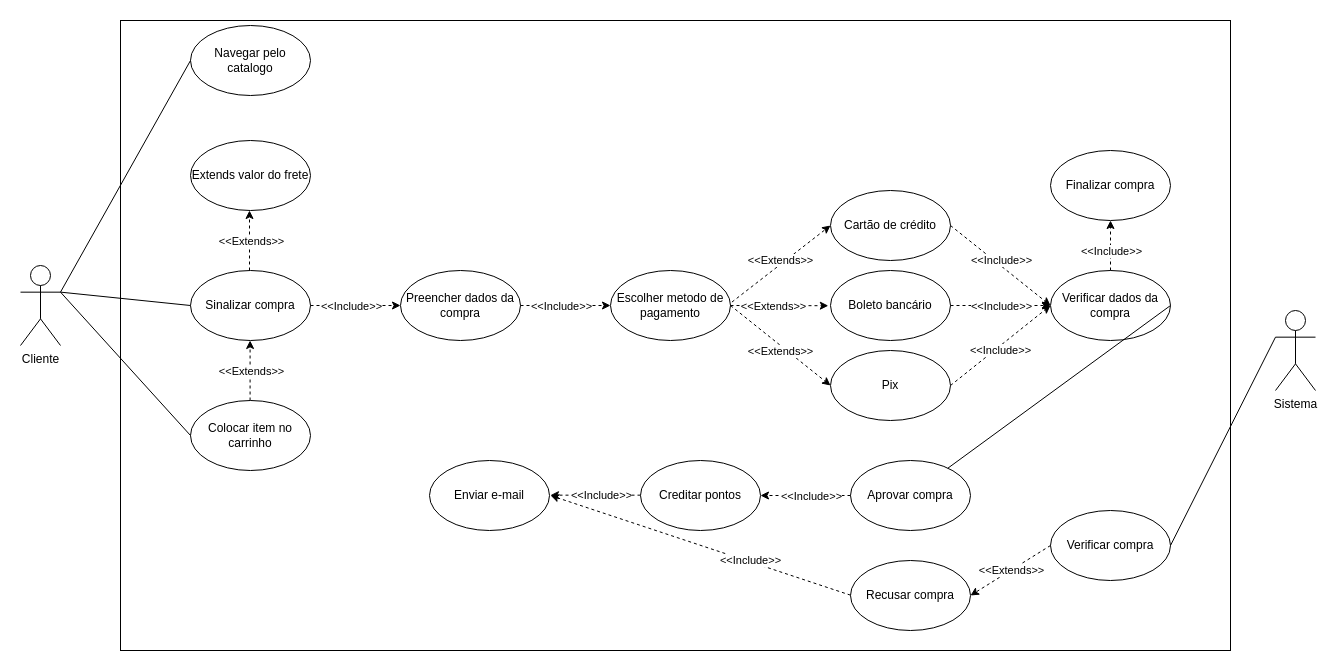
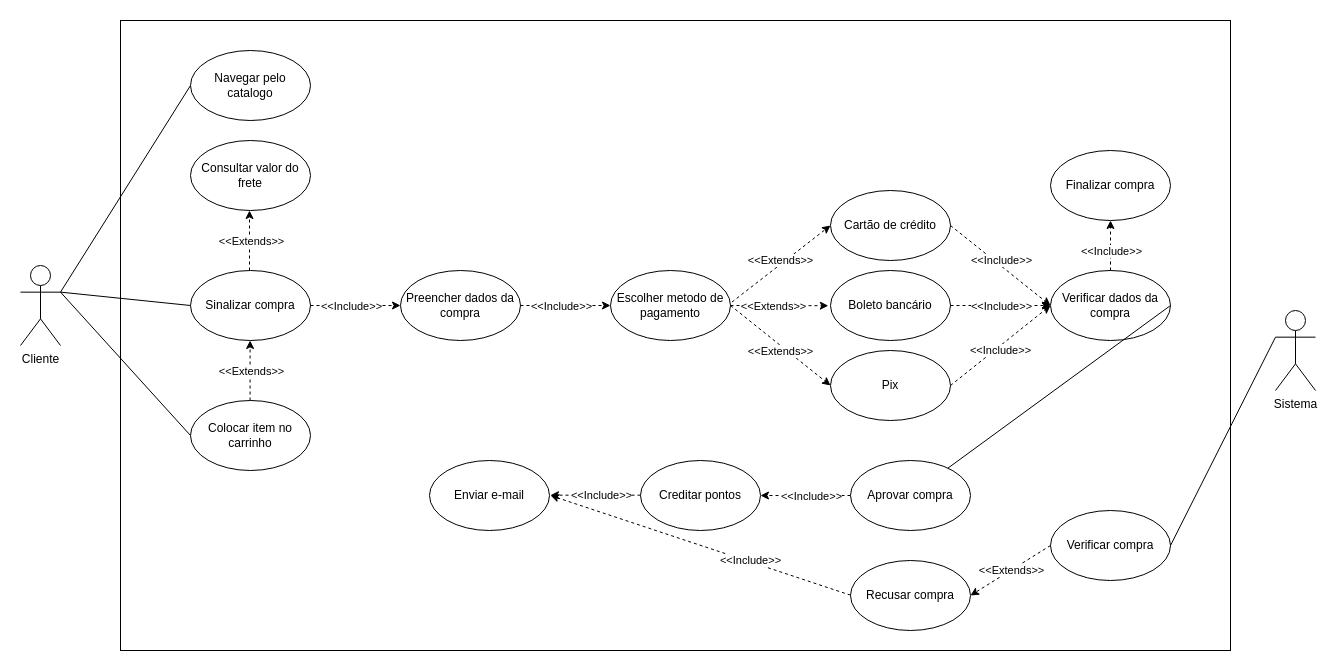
  <mxCell id="0" />
  <mxCell id="1" parent="0" />
  <mxCell id="2" value="Cliente" style="shape=umlActor;verticalLabelPosition=bottom;verticalAlign=top;html=1;outlineConnect=0;" vertex="1" parent="1"><mxGeometry x="20" y="265" width="40" height="80" as="geometry" /></mxCell>
  <mxCell id="3" style="edgeStyle=orthogonalEdgeStyle;rounded=0;orthogonalLoop=1;jettySize=auto;html=1;exitX=0;exitY=0.333;exitDx=0;exitDy=0;exitPerimeter=0;" edge="1" parent="1" source="4"><mxGeometry relative="1" as="geometry"><mxPoint x="1275" y="337" as="targetPoint" /></mxGeometry></mxCell>
  <mxCell id="4" value="Sistema" style="shape=umlActor;verticalLabelPosition=bottom;verticalAlign=top;html=1;outlineConnect=0;" vertex="1" parent="1"><mxGeometry x="1275" y="310" width="40" height="80" as="geometry" /></mxCell>
- <mxCell id="5" value="Navegar pelo catalogo" style="ellipse;whiteSpace=wrap;html=1;" vertex="1" parent="1"><mxGeometry x="190" y="25" width="120" height="70" as="geometry" /></mxCell>
+ <mxCell id="5" value="Navegar pelo catalogo" style="ellipse;whiteSpace=wrap;html=1;" vertex="1" parent="1"><mxGeometry x="190" y="50" width="120" height="70" as="geometry" /></mxCell>
  <mxCell id="6" value="Colocar item no carrinho" style="ellipse;whiteSpace=wrap;html=1;" vertex="1" parent="1"><mxGeometry x="190" y="400" width="120" height="70" as="geometry" /></mxCell>
- <mxCell id="7" value="Extends valor do frete" style="ellipse;whiteSpace=wrap;html=1;" vertex="1" parent="1"><mxGeometry x="190" y="140" width="120" height="70" as="geometry" /></mxCell>
+ <mxCell id="7" value="Consultar valor do frete" style="ellipse;whiteSpace=wrap;html=1;" vertex="1" parent="1"><mxGeometry x="190" y="140" width="120" height="70" as="geometry" /></mxCell>
  <mxCell id="8" value="Sinalizar compra" style="ellipse;whiteSpace=wrap;html=1;" vertex="1" parent="1"><mxGeometry x="190" y="270" width="120" height="70" as="geometry" /></mxCell>
  <mxCell id="9" value="" style="endArrow=classic;html=1;entryX=0.5;entryY=1;entryDx=0;entryDy=0;dashed=1;" edge="1" parent="1"><mxGeometry width="50" height="50" relative="1" as="geometry"><mxPoint x="249" y="270" as="sourcePoint" /><mxPoint x="249" y="210" as="targetPoint" /></mxGeometry></mxCell>
  <mxCell id="10" value="&amp;lt;&amp;lt;Extends&amp;gt;&amp;gt;" style="edgeLabel;html=1;align=center;verticalAlign=middle;resizable=0;points=[];" vertex="1" connectable="0" parent="9"><mxGeometry x="-0.527" y="-2" relative="1" as="geometry"><mxPoint x="-1" y="-16" as="offset" /></mxGeometry></mxCell>
  <mxCell id="11" value="Preencher dados da compra" style="ellipse;whiteSpace=wrap;html=1;" vertex="1" parent="1"><mxGeometry x="400" y="270" width="120" height="70" as="geometry" /></mxCell>
  <mxCell id="12" value="" style="endArrow=classic;html=1;exitX=1;exitY=0.5;exitDx=0;exitDy=0;entryX=0;entryY=0.5;entryDx=0;entryDy=0;dashed=1;" edge="1" parent="1" source="8" target="11"><mxGeometry width="50" height="50" relative="1" as="geometry"><mxPoint x="330" y="350" as="sourcePoint" /><mxPoint x="380" y="300" as="targetPoint" /></mxGeometry></mxCell>
  <mxCell id="13" value="&amp;lt;&amp;lt;Include&amp;gt;&amp;gt;" style="edgeLabel;html=1;align=center;verticalAlign=middle;resizable=0;points=[];" vertex="1" connectable="0" parent="12"><mxGeometry x="0.157" relative="1" as="geometry"><mxPoint x="-12" as="offset" /></mxGeometry></mxCell>
  <mxCell id="14" value="Escolher metodo de pagamento" style="ellipse;whiteSpace=wrap;html=1;" vertex="1" parent="1"><mxGeometry x="610" y="270" width="120" height="70" as="geometry" /></mxCell>
  <mxCell id="15" value="" style="endArrow=classic;html=1;exitX=1;exitY=0.5;exitDx=0;exitDy=0;entryX=0;entryY=0.5;entryDx=0;entryDy=0;dashed=1;" edge="1" parent="1" target="14"><mxGeometry width="50" height="50" relative="1" as="geometry"><mxPoint x="520" y="305" as="sourcePoint" /><mxPoint x="590" y="300" as="targetPoint" /></mxGeometry></mxCell>
  <mxCell id="16" value="&amp;lt;&amp;lt;Include&amp;gt;&amp;gt;" style="edgeLabel;html=1;align=center;verticalAlign=middle;resizable=0;points=[];" vertex="1" connectable="0" parent="15"><mxGeometry x="0.157" relative="1" as="geometry"><mxPoint x="-12" as="offset" /></mxGeometry></mxCell>
  <mxCell id="17" value="Cartão de crédito" style="ellipse;whiteSpace=wrap;html=1;" vertex="1" parent="1"><mxGeometry x="830" y="190" width="120" height="70" as="geometry" /></mxCell>
  <mxCell id="18" value="Boleto bancário" style="ellipse;whiteSpace=wrap;html=1;" vertex="1" parent="1"><mxGeometry x="830" y="270" width="120" height="70" as="geometry" /></mxCell>
  <mxCell id="19" value="Pix" style="ellipse;whiteSpace=wrap;html=1;" vertex="1" parent="1"><mxGeometry x="830" y="350" width="120" height="70" as="geometry" /></mxCell>
  <mxCell id="20" value="" style="endArrow=classic;html=1;dashed=1;exitX=1.012;exitY=0.451;exitDx=0;exitDy=0;entryX=0;entryY=0.5;entryDx=0;entryDy=0;exitPerimeter=0;" edge="1" parent="1" source="14" target="17"><mxGeometry width="50" height="50" relative="1" as="geometry"><mxPoint x="740" y="284" as="sourcePoint" /><mxPoint x="790" y="234" as="targetPoint" /></mxGeometry></mxCell>
  <mxCell id="21" value="&amp;lt;&amp;lt;Extends&amp;gt;&amp;gt;" style="edgeLabel;html=1;align=center;verticalAlign=middle;resizable=0;points=[];" vertex="1" connectable="0" parent="20"><mxGeometry x="-0.239" y="1" relative="1" as="geometry"><mxPoint x="12" y="-12" as="offset" /></mxGeometry></mxCell>
  <mxCell id="22" value="" style="endArrow=classic;html=1;dashed=1;exitX=1;exitY=0.5;exitDx=0;exitDy=0;entryX=-0.018;entryY=0.503;entryDx=0;entryDy=0;entryPerimeter=0;" edge="1" parent="1" source="14" target="18"><mxGeometry width="50" height="50" relative="1" as="geometry"><mxPoint x="730" y="330" as="sourcePoint" /><mxPoint x="780" y="280" as="targetPoint" /></mxGeometry></mxCell>
  <mxCell id="23" value="&amp;lt;&amp;lt;Extends&amp;gt;&amp;gt;" style="edgeLabel;html=1;align=center;verticalAlign=middle;resizable=0;points=[];" vertex="1" connectable="0" parent="22"><mxGeometry x="-0.133" y="1" relative="1" as="geometry"><mxPoint y="1" as="offset" /></mxGeometry></mxCell>
  <mxCell id="24" value="" style="endArrow=classic;html=1;dashed=1;entryX=0;entryY=0.5;entryDx=0;entryDy=0;exitX=1;exitY=0.5;exitDx=0;exitDy=0;" edge="1" parent="1" source="14" target="19"><mxGeometry width="50" height="50" relative="1" as="geometry"><mxPoint x="710" y="410" as="sourcePoint" /><mxPoint x="760" y="360" as="targetPoint" /></mxGeometry></mxCell>
  <mxCell id="25" value="&amp;lt;&amp;lt;Extends&amp;gt;&amp;gt;" style="edgeLabel;html=1;align=center;verticalAlign=middle;resizable=0;points=[];" vertex="1" connectable="0" parent="24"><mxGeometry x="-0.135" y="-1" relative="1" as="geometry"><mxPoint x="7" y="10" as="offset" /></mxGeometry></mxCell>
  <mxCell id="26" value="Verificar dados da compra" style="ellipse;whiteSpace=wrap;html=1;" vertex="1" parent="1"><mxGeometry x="1050" y="270" width="120" height="70" as="geometry" /></mxCell>
  <mxCell id="27" value="" style="endArrow=classic;html=1;entryX=0;entryY=0.5;entryDx=0;entryDy=0;exitX=1;exitY=0.5;exitDx=0;exitDy=0;dashed=1;" edge="1" parent="1" source="17" target="26"><mxGeometry width="50" height="50" relative="1" as="geometry"><mxPoint x="960" y="290" as="sourcePoint" /><mxPoint x="1010" y="240" as="targetPoint" /></mxGeometry></mxCell>
  <mxCell id="28" value="&amp;lt;&amp;lt;Include&amp;gt;&amp;gt;" style="edgeLabel;html=1;align=center;verticalAlign=middle;resizable=0;points=[];" vertex="1" connectable="0" parent="27"><mxGeometry x="-0.583" y="-1" relative="1" as="geometry"><mxPoint x="30" y="17" as="offset" /></mxGeometry></mxCell>
  <mxCell id="29" value="" style="endArrow=classic;html=1;entryX=0;entryY=0.5;entryDx=0;entryDy=0;exitX=1;exitY=0.5;exitDx=0;exitDy=0;dashed=1;" edge="1" parent="1" source="18" target="26"><mxGeometry width="50" height="50" relative="1" as="geometry"><mxPoint x="970" y="360" as="sourcePoint" /><mxPoint x="1020" y="310" as="targetPoint" /></mxGeometry></mxCell>
  <mxCell id="30" value="&amp;lt;&amp;lt;Include&amp;gt;&amp;gt;" style="edgeLabel;html=1;align=center;verticalAlign=middle;resizable=0;points=[];" vertex="1" connectable="0" parent="29"><mxGeometry x="-0.552" y="1" relative="1" as="geometry"><mxPoint x="28" y="1" as="offset" /></mxGeometry></mxCell>
  <mxCell id="31" value="" style="endArrow=classic;html=1;exitX=1;exitY=0.5;exitDx=0;exitDy=0;entryX=0;entryY=0.5;entryDx=0;entryDy=0;dashed=1;" edge="1" parent="1" source="19" target="26"><mxGeometry width="50" height="50" relative="1" as="geometry"><mxPoint x="980" y="380" as="sourcePoint" /><mxPoint x="1030" y="330" as="targetPoint" /></mxGeometry></mxCell>
  <mxCell id="32" value="&amp;lt;&amp;lt;Include&amp;gt;&amp;gt;" style="edgeLabel;html=1;align=center;verticalAlign=middle;resizable=0;points=[];" vertex="1" connectable="0" parent="31"><mxGeometry x="0.398" y="-1" relative="1" as="geometry"><mxPoint x="-21" y="20" as="offset" /></mxGeometry></mxCell>
  <mxCell id="33" value="" style="endArrow=classic;html=1;entryX=0.5;entryY=1;entryDx=0;entryDy=0;dashed=1;" edge="1" parent="1"><mxGeometry width="50" height="50" relative="1" as="geometry"><mxPoint x="249.58" y="400" as="sourcePoint" /><mxPoint x="249.58" y="340" as="targetPoint" /></mxGeometry></mxCell>
  <mxCell id="34" value="&amp;lt;&amp;lt;Extends&amp;gt;&amp;gt;" style="edgeLabel;html=1;align=center;verticalAlign=middle;resizable=0;points=[];" vertex="1" connectable="0" parent="33"><mxGeometry x="-0.527" y="-2" relative="1" as="geometry"><mxPoint x="-1" y="-16" as="offset" /></mxGeometry></mxCell>
  <mxCell id="35" value="Finalizar compra" style="ellipse;whiteSpace=wrap;html=1;" vertex="1" parent="1"><mxGeometry x="1050" y="150" width="120" height="70" as="geometry" /></mxCell>
  <mxCell id="36" value="" style="endArrow=classic;html=1;dashed=1;entryX=0.5;entryY=1;entryDx=0;entryDy=0;exitX=0.5;exitY=0;exitDx=0;exitDy=0;" edge="1" parent="1" source="26" target="35"><mxGeometry width="50" height="50" relative="1" as="geometry"><mxPoint x="1020" y="380" as="sourcePoint" /><mxPoint x="1070" y="330" as="targetPoint" /></mxGeometry></mxCell>
  <mxCell id="37" value="&amp;lt;&amp;lt;Include&amp;gt;&amp;gt;" style="edgeLabel;html=1;align=center;verticalAlign=middle;resizable=0;points=[];" vertex="1" connectable="0" parent="36"><mxGeometry x="0.298" relative="1" as="geometry"><mxPoint y="12" as="offset" /></mxGeometry></mxCell>
  <mxCell id="38" value="Aprovar compra" style="ellipse;whiteSpace=wrap;html=1;" vertex="1" parent="1"><mxGeometry x="850" y="460" width="120" height="70" as="geometry" /></mxCell>
  <mxCell id="39" value="Recusar compra" style="ellipse;whiteSpace=wrap;html=1;" vertex="1" parent="1"><mxGeometry x="850" y="560" width="120" height="70" as="geometry" /></mxCell>
  <mxCell id="40" value="Verificar compra" style="ellipse;whiteSpace=wrap;html=1;" vertex="1" parent="1"><mxGeometry x="1050" y="510" width="120" height="70" as="geometry" /></mxCell>
  <mxCell id="41" value="" style="endArrow=classic;html=1;dashed=1;entryX=1;entryY=0.5;entryDx=0;entryDy=0;exitX=0;exitY=0.5;exitDx=0;exitDy=0;" edge="1" parent="1" source="40" target="39"><mxGeometry width="50" height="50" relative="1" as="geometry"><mxPoint x="984" y="620" as="sourcePoint" /><mxPoint x="1034" y="570" as="targetPoint" /></mxGeometry></mxCell>
  <mxCell id="42" value="&amp;lt;&amp;lt;Extends&amp;gt;&amp;gt;" style="edgeLabel;html=1;align=center;verticalAlign=middle;resizable=0;points=[];" vertex="1" connectable="0" parent="41"><mxGeometry x="0.152" y="1" relative="1" as="geometry"><mxPoint x="6" y="-5" as="offset" /></mxGeometry></mxCell>
  <mxCell id="43" value="Creditar pontos" style="ellipse;whiteSpace=wrap;html=1;" vertex="1" parent="1"><mxGeometry x="640" y="460" width="120" height="70" as="geometry" /></mxCell>
  <mxCell id="44" value="" style="endArrow=classic;html=1;exitX=0;exitY=0.5;exitDx=0;exitDy=0;dashed=1;entryX=1;entryY=0.5;entryDx=0;entryDy=0;" edge="1" parent="1" source="38" target="43"><mxGeometry width="50" height="50" relative="1" as="geometry"><mxPoint x="760" y="494.66" as="sourcePoint" /><mxPoint x="780" y="440" as="targetPoint" /></mxGeometry></mxCell>
  <mxCell id="45" value="&amp;lt;&amp;lt;Include&amp;gt;&amp;gt;" style="edgeLabel;html=1;align=center;verticalAlign=middle;resizable=0;points=[];" vertex="1" connectable="0" parent="44"><mxGeometry x="0.157" relative="1" as="geometry"><mxPoint x="12" as="offset" /></mxGeometry></mxCell>
  <mxCell id="46" value="Enviar e-mail" style="ellipse;whiteSpace=wrap;html=1;" vertex="1" parent="1"><mxGeometry x="429" y="460" width="120" height="70" as="geometry" /></mxCell>
  <mxCell id="47" value="" style="endArrow=classic;html=1;exitX=0;exitY=0.5;exitDx=0;exitDy=0;dashed=1;entryX=1;entryY=0.5;entryDx=0;entryDy=0;" edge="1" parent="1"><mxGeometry width="50" height="50" relative="1" as="geometry"><mxPoint x="640" y="494.66" as="sourcePoint" /><mxPoint x="550" y="494.66" as="targetPoint" /></mxGeometry></mxCell>
  <mxCell id="48" value="&amp;lt;&amp;lt;Include&amp;gt;&amp;gt;" style="edgeLabel;html=1;align=center;verticalAlign=middle;resizable=0;points=[];" vertex="1" connectable="0" parent="47"><mxGeometry x="0.157" relative="1" as="geometry"><mxPoint x="12" as="offset" /></mxGeometry></mxCell>
  <mxCell id="49" value="" style="endArrow=classic;html=1;exitX=0;exitY=0.5;exitDx=0;exitDy=0;dashed=1;entryX=1;entryY=0.5;entryDx=0;entryDy=0;" edge="1" parent="1"><mxGeometry width="50" height="50" relative="1" as="geometry"><mxPoint x="850" y="594.66" as="sourcePoint" /><mxPoint x="550" y="495" as="targetPoint" /></mxGeometry></mxCell>
  <mxCell id="50" value="&amp;lt;&amp;lt;Include&amp;gt;&amp;gt;" style="edgeLabel;html=1;align=center;verticalAlign=middle;resizable=0;points=[];" vertex="1" connectable="0" parent="49"><mxGeometry x="0.157" relative="1" as="geometry"><mxPoint x="73" y="23" as="offset" /></mxGeometry></mxCell>
  <mxCell id="51" value="" style="endArrow=none;html=1;entryX=0;entryY=0.333;entryDx=0;entryDy=0;entryPerimeter=0;exitX=1;exitY=0.5;exitDx=0;exitDy=0;" edge="1" parent="1" source="40" target="4"><mxGeometry width="50" height="50" relative="1" as="geometry"><mxPoint x="1176" y="410" as="sourcePoint" /><mxPoint x="1226" y="360" as="targetPoint" /></mxGeometry></mxCell>
  <mxCell id="52" value="" style="endArrow=none;html=1;exitX=1;exitY=0.5;exitDx=0;exitDy=0;" edge="1" parent="1" source="26" target="38"><mxGeometry width="50" height="50" relative="1" as="geometry"><mxPoint x="1176" y="410" as="sourcePoint" /><mxPoint x="1226" y="360" as="targetPoint" /></mxGeometry></mxCell>
  <mxCell id="53" value="" style="endArrow=none;html=1;entryX=0;entryY=0.5;entryDx=0;entryDy=0;exitX=1;exitY=0.333;exitDx=0;exitDy=0;exitPerimeter=0;" edge="1" parent="1" source="2" target="8"><mxGeometry width="50" height="50" relative="1" as="geometry"><mxPoint x="100" y="440" as="sourcePoint" /><mxPoint x="150" y="390" as="targetPoint" /></mxGeometry></mxCell>
  <mxCell id="54" value="" style="endArrow=none;html=1;entryX=0;entryY=0.5;entryDx=0;entryDy=0;exitX=1;exitY=0.333;exitDx=0;exitDy=0;exitPerimeter=0;" edge="1" parent="1" source="2" target="5"><mxGeometry width="50" height="50" relative="1" as="geometry"><mxPoint x="120" y="250" as="sourcePoint" /><mxPoint x="170" y="200" as="targetPoint" /></mxGeometry></mxCell>
  <mxCell id="55" value="" style="endArrow=none;html=1;entryX=0;entryY=0.5;entryDx=0;entryDy=0;exitX=1;exitY=0.333;exitDx=0;exitDy=0;exitPerimeter=0;" edge="1" parent="1" source="2" target="6"><mxGeometry width="50" height="50" relative="1" as="geometry"><mxPoint x="80" y="420" as="sourcePoint" /><mxPoint x="130" y="370" as="targetPoint" /></mxGeometry></mxCell>
  <mxCell id="56" value="" style="rounded=0;whiteSpace=wrap;html=1;fillColor=none;" vertex="1" parent="1"><mxGeometry x="120" y="20" width="1110" height="630" as="geometry" /></mxCell>
